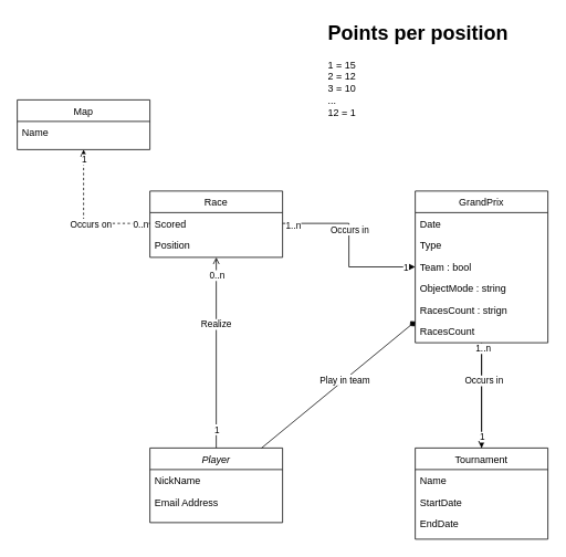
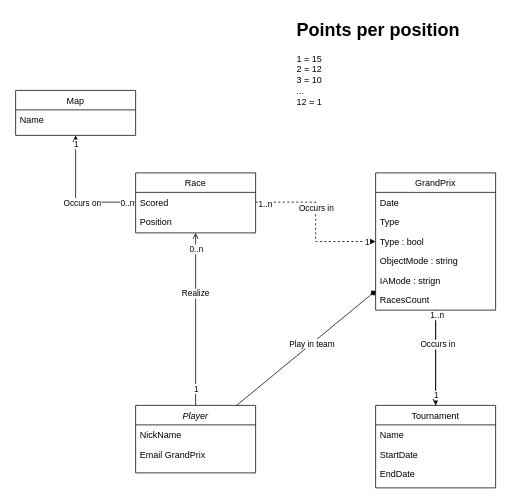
  <mxCell id="0" />
  <mxCell id="1" parent="0" />
  <mxCell id="2" style="edgeStyle=orthogonalEdgeStyle;rounded=0;orthogonalLoop=1;jettySize=auto;html=1;endArrow=open;" parent="1" source="7" target="21" edge="1"><mxGeometry relative="1" as="geometry" /></mxCell>
  <mxCell id="3" value="Realize" style="edgeLabel;html=1;align=center;verticalAlign=middle;resizable=0;points=[];" parent="2" vertex="1" connectable="0"><mxGeometry x="0.308" y="1" relative="1" as="geometry"><mxPoint as="offset" /></mxGeometry></mxCell>
  <mxCell id="4" value="1" style="edgeLabel;html=1;align=center;verticalAlign=middle;resizable=0;points=[];" parent="2" vertex="1" connectable="0"><mxGeometry x="-0.804" relative="1" as="geometry"><mxPoint as="offset" /></mxGeometry></mxCell>
  <mxCell id="5" value="0..n" style="edgeLabel;html=1;align=center;verticalAlign=middle;resizable=0;points=[];" parent="2" vertex="1" connectable="0"><mxGeometry x="0.821" relative="1" as="geometry"><mxPoint as="offset" /></mxGeometry></mxCell>
  <mxCell id="6" style="edgeStyle=orthogonalEdgeStyle;rounded=0;orthogonalLoop=1;jettySize=auto;html=1;" parent="1" source="35" target="14" edge="1"><mxGeometry relative="1" as="geometry"><mxPoint x="360" y="480" as="sourcePoint" /></mxGeometry></mxCell>
  <mxCell id="7" value="Player" style="swimlane;fontStyle=2;align=center;verticalAlign=top;childLayout=stackLayout;horizontal=1;startSize=26;horizontalStack=0;resizeParent=1;resizeLast=0;collapsible=1;marginBottom=0;rounded=0;shadow=0;strokeWidth=1;" parent="1" vertex="1"><mxGeometry x="180" y="540" width="160" height="90" as="geometry"><mxRectangle x="190" y="530" width="160" height="26" as="alternateBounds" /></mxGeometry></mxCell>
  <mxCell id="8" value="NickName" style="text;align=left;verticalAlign=top;spacingLeft=4;spacingRight=4;overflow=hidden;rotatable=0;points=[[0,0.5],[1,0.5]];portConstraint=eastwest;" parent="7" vertex="1"><mxGeometry y="26" width="160" height="26" as="geometry" /></mxCell>
- <mxCell id="9" value="Email Address" style="text;align=left;verticalAlign=top;spacingLeft=4;spacingRight=4;overflow=hidden;rotatable=0;points=[[0,0.5],[1,0.5]];portConstraint=eastwest;rounded=0;shadow=0;html=0;" parent="7" vertex="1"><mxGeometry y="52" width="160" height="26" as="geometry" /></mxCell>
+ <mxCell id="9" value="Email GrandPrix" style="text;align=left;verticalAlign=top;spacingLeft=4;spacingRight=4;overflow=hidden;rotatable=0;points=[[0,0.5],[1,0.5]];portConstraint=eastwest;rounded=0;shadow=0;html=0;" parent="7" vertex="1"><mxGeometry y="52" width="160" height="26" as="geometry" /></mxCell>
  <mxCell id="10" style="edgeStyle=orthogonalEdgeStyle;rounded=0;orthogonalLoop=1;jettySize=auto;html=1;" parent="1" source="14" target="35" edge="1"><mxGeometry relative="1" as="geometry" /></mxCell>
  <mxCell id="11" value="Occurs in" style="edgeLabel;html=1;align=center;verticalAlign=middle;resizable=0;points=[];" parent="10" vertex="1" connectable="0"><mxGeometry x="-0.292" y="2" relative="1" as="geometry"><mxPoint as="offset" /></mxGeometry></mxCell>
  <mxCell id="12" value="1..n" style="edgeLabel;html=1;align=center;verticalAlign=middle;resizable=0;points=[];" parent="10" vertex="1" connectable="0"><mxGeometry x="-0.908" y="1" relative="1" as="geometry"><mxPoint as="offset" /></mxGeometry></mxCell>
  <mxCell id="13" value="1" style="edgeLabel;html=1;align=center;verticalAlign=middle;resizable=0;points=[];" parent="10" vertex="1" connectable="0"><mxGeometry x="0.785" relative="1" as="geometry"><mxPoint as="offset" /></mxGeometry></mxCell>
  <mxCell id="14" value="GrandPrix" style="swimlane;fontStyle=0;align=center;verticalAlign=top;childLayout=stackLayout;horizontal=1;startSize=26;horizontalStack=0;resizeParent=1;resizeLast=0;collapsible=1;marginBottom=0;rounded=0;shadow=0;strokeWidth=1;" parent="1" vertex="1"><mxGeometry x="500" y="230" width="160" height="183" as="geometry"><mxRectangle x="510" y="170" width="160" height="26" as="alternateBounds" /></mxGeometry></mxCell>
  <mxCell id="15" value="Date" style="text;align=left;verticalAlign=top;spacingLeft=4;spacingRight=4;overflow=hidden;rotatable=0;points=[[0,0.5],[1,0.5]];portConstraint=eastwest;" parent="14" vertex="1"><mxGeometry y="26" width="160" height="26" as="geometry" /></mxCell>
  <mxCell id="16" value="Type" style="text;align=left;verticalAlign=top;spacingLeft=4;spacingRight=4;overflow=hidden;rotatable=0;points=[[0,0.5],[1,0.5]];portConstraint=eastwest;" parent="14" vertex="1"><mxGeometry y="52" width="160" height="26" as="geometry" /></mxCell>
- <mxCell id="17" value="Team : bool&#10;" style="text;align=left;verticalAlign=top;spacingLeft=4;spacingRight=4;overflow=hidden;rotatable=0;points=[[0,0.5],[1,0.5]];portConstraint=eastwest;" parent="14" vertex="1"><mxGeometry y="78" width="160" height="26" as="geometry" /></mxCell>
+ <mxCell id="17" value="Type : bool&#10;" style="text;align=left;verticalAlign=top;spacingLeft=4;spacingRight=4;overflow=hidden;rotatable=0;points=[[0,0.5],[1,0.5]];portConstraint=eastwest;" parent="14" vertex="1"><mxGeometry y="78" width="160" height="26" as="geometry" /></mxCell>
  <mxCell id="18" value="ObjectMode : string" style="text;align=left;verticalAlign=top;spacingLeft=4;spacingRight=4;overflow=hidden;rotatable=0;points=[[0,0.5],[1,0.5]];portConstraint=eastwest;" parent="14" vertex="1"><mxGeometry y="104" width="160" height="26" as="geometry" /></mxCell>
- <mxCell id="19" value="RacesCount : strign" style="text;align=left;verticalAlign=top;spacingLeft=4;spacingRight=4;overflow=hidden;rotatable=0;points=[[0,0.5],[1,0.5]];portConstraint=eastwest;" parent="14" vertex="1"><mxGeometry y="130" width="160" height="26" as="geometry" /></mxCell>
+ <mxCell id="19" value="IAMode : strign" style="text;align=left;verticalAlign=top;spacingLeft=4;spacingRight=4;overflow=hidden;rotatable=0;points=[[0,0.5],[1,0.5]];portConstraint=eastwest;" parent="14" vertex="1"><mxGeometry y="130" width="160" height="26" as="geometry" /></mxCell>
  <mxCell id="20" value="RacesCount" style="text;align=left;verticalAlign=top;spacingLeft=4;spacingRight=4;overflow=hidden;rotatable=0;points=[[0,0.5],[1,0.5]];portConstraint=eastwest;" parent="14" vertex="1"><mxGeometry y="156" width="160" height="26" as="geometry" /></mxCell>
  <mxCell id="21" value="Race" style="swimlane;fontStyle=0;align=center;verticalAlign=top;childLayout=stackLayout;horizontal=1;startSize=26;horizontalStack=0;resizeParent=1;resizeLast=0;collapsible=1;marginBottom=0;rounded=0;shadow=0;strokeWidth=1;" parent="1" vertex="1"><mxGeometry x="180" y="230" width="160" height="80" as="geometry"><mxRectangle x="190" y="220" width="160" height="26" as="alternateBounds" /></mxGeometry></mxCell>
  <mxCell id="22" value="Scored" style="text;align=left;verticalAlign=top;spacingLeft=4;spacingRight=4;overflow=hidden;rotatable=0;points=[[0,0.5],[1,0.5]];portConstraint=eastwest;" parent="21" vertex="1"><mxGeometry y="26" width="160" height="26" as="geometry" /></mxCell>
  <mxCell id="23" value="Position" style="text;align=left;verticalAlign=top;spacingLeft=4;spacingRight=4;overflow=hidden;rotatable=0;points=[[0,0.5],[1,0.5]];portConstraint=eastwest;" parent="21" vertex="1"><mxGeometry y="52" width="160" height="26" as="geometry" /></mxCell>
- <mxCell id="24" style="edgeStyle=orthogonalEdgeStyle;rounded=0;orthogonalLoop=1;jettySize=auto;html=1;" parent="1" source="22" target="14" edge="1"><mxGeometry relative="1" as="geometry" /></mxCell>
+ <mxCell id="24" style="edgeStyle=orthogonalEdgeStyle;rounded=0;orthogonalLoop=1;jettySize=auto;html=1;dashed=1;" parent="1" source="22" target="14" edge="1"><mxGeometry relative="1" as="geometry" /></mxCell>
  <mxCell id="25" value="Occurs in" style="edgeLabel;html=1;align=center;verticalAlign=middle;resizable=0;points=[];" parent="24" vertex="1" connectable="0"><mxGeometry x="-0.185" relative="1" as="geometry"><mxPoint as="offset" /></mxGeometry></mxCell>
  <mxCell id="26" value="1..n" style="edgeLabel;html=1;align=center;verticalAlign=middle;resizable=0;points=[];" parent="24" vertex="1" connectable="0"><mxGeometry x="-0.888" y="-2" relative="1" as="geometry"><mxPoint as="offset" /></mxGeometry></mxCell>
  <mxCell id="27" value="1" style="edgeLabel;html=1;align=center;verticalAlign=middle;resizable=0;points=[];" parent="24" vertex="1" connectable="0"><mxGeometry x="0.895" y="-1" relative="1" as="geometry"><mxPoint as="offset" /></mxGeometry></mxCell>
  <mxCell id="28" value="Map" style="swimlane;fontStyle=0;align=center;verticalAlign=top;childLayout=stackLayout;horizontal=1;startSize=26;horizontalStack=0;resizeParent=1;resizeLast=0;collapsible=1;marginBottom=0;rounded=0;shadow=0;strokeWidth=1;" parent="1" vertex="1"><mxGeometry x="20" y="120" width="160" height="60" as="geometry"><mxRectangle x="30" y="110" width="160" height="26" as="alternateBounds" /></mxGeometry></mxCell>
  <mxCell id="29" value="Name" style="text;align=left;verticalAlign=top;spacingLeft=4;spacingRight=4;overflow=hidden;rotatable=0;points=[[0,0.5],[1,0.5]];portConstraint=eastwest;" parent="28" vertex="1"><mxGeometry y="26" width="160" height="26" as="geometry" /></mxCell>
- <mxCell id="30" style="edgeStyle=orthogonalEdgeStyle;rounded=0;orthogonalLoop=1;jettySize=auto;html=1;exitX=0;exitY=0.5;exitDx=0;exitDy=0;dashed=1;" parent="1" source="22" target="28" edge="1"><mxGeometry relative="1" as="geometry" /></mxCell>
+ <mxCell id="30" style="edgeStyle=orthogonalEdgeStyle;rounded=0;orthogonalLoop=1;jettySize=auto;html=1;exitX=0;exitY=0.5;exitDx=0;exitDy=0;" parent="1" source="22" target="28" edge="1"><mxGeometry relative="1" as="geometry" /></mxCell>
  <mxCell id="31" value="Occurs on" style="edgeLabel;html=1;align=center;verticalAlign=middle;resizable=0;points=[];" parent="30" vertex="1" connectable="0"><mxGeometry x="-0.15" relative="1" as="geometry"><mxPoint as="offset" /></mxGeometry></mxCell>
  <mxCell id="32" value="1" style="edgeLabel;html=1;align=center;verticalAlign=middle;resizable=0;points=[];" parent="30" vertex="1" connectable="0"><mxGeometry x="0.874" relative="1" as="geometry"><mxPoint as="offset" /></mxGeometry></mxCell>
  <mxCell id="33" value="0..n" style="edgeLabel;html=1;align=center;verticalAlign=middle;resizable=0;points=[];" parent="30" vertex="1" connectable="0"><mxGeometry x="-0.855" relative="1" as="geometry"><mxPoint as="offset" /></mxGeometry></mxCell>
  <mxCell id="34" value="&lt;h1&gt;Points per position&lt;/h1&gt;&lt;div&gt;1 = 15&lt;/div&gt;&lt;div&gt;2 = 12&lt;/div&gt;&lt;div&gt;3 = 10&lt;/div&gt;&lt;div&gt;...&lt;/div&gt;&lt;div&gt;12 = 1&lt;/div&gt;" style="text;html=1;strokeColor=none;fillColor=none;spacing=5;spacingTop=-20;whiteSpace=wrap;overflow=hidden;rounded=0;" parent="1" vertex="1"><mxGeometry x="390" y="20" width="250" height="126" as="geometry" /></mxCell>
  <mxCell id="35" value="Tournament" style="swimlane;fontStyle=0;align=center;verticalAlign=top;childLayout=stackLayout;horizontal=1;startSize=26;horizontalStack=0;resizeParent=1;resizeLast=0;collapsible=1;marginBottom=0;rounded=0;shadow=0;strokeWidth=1;" parent="1" vertex="1"><mxGeometry x="500" y="540" width="160" height="110" as="geometry"><mxRectangle x="510" y="530" width="160" height="26" as="alternateBounds" /></mxGeometry></mxCell>
  <mxCell id="36" value="Name" style="text;align=left;verticalAlign=top;spacingLeft=4;spacingRight=4;overflow=hidden;rotatable=0;points=[[0,0.5],[1,0.5]];portConstraint=eastwest;" parent="35" vertex="1"><mxGeometry y="26" width="160" height="26" as="geometry" /></mxCell>
  <mxCell id="37" value="StartDate" style="text;align=left;verticalAlign=top;spacingLeft=4;spacingRight=4;overflow=hidden;rotatable=0;points=[[0,0.5],[1,0.5]];portConstraint=eastwest;" parent="35" vertex="1"><mxGeometry y="52" width="160" height="26" as="geometry" /></mxCell>
  <mxCell id="38" value="EndDate" style="text;align=left;verticalAlign=top;spacingLeft=4;spacingRight=4;overflow=hidden;rotatable=0;points=[[0,0.5],[1,0.5]];portConstraint=eastwest;" parent="35" vertex="1"><mxGeometry y="78" width="160" height="26" as="geometry" /></mxCell>
  <mxCell id="39" value="" style="endArrow=diamond;html=1;rounded=0;" parent="1" source="7" target="14" edge="1"><mxGeometry width="50" height="50" relative="1" as="geometry"><mxPoint x="370" y="470" as="sourcePoint" /><mxPoint x="420" y="420" as="targetPoint" /></mxGeometry></mxCell>
  <mxCell id="40" value="Play in team" style="edgeLabel;html=1;align=center;verticalAlign=middle;resizable=0;points=[];" parent="39" vertex="1" connectable="0"><mxGeometry x="0.072" relative="1" as="geometry"><mxPoint as="offset" /></mxGeometry></mxCell>
